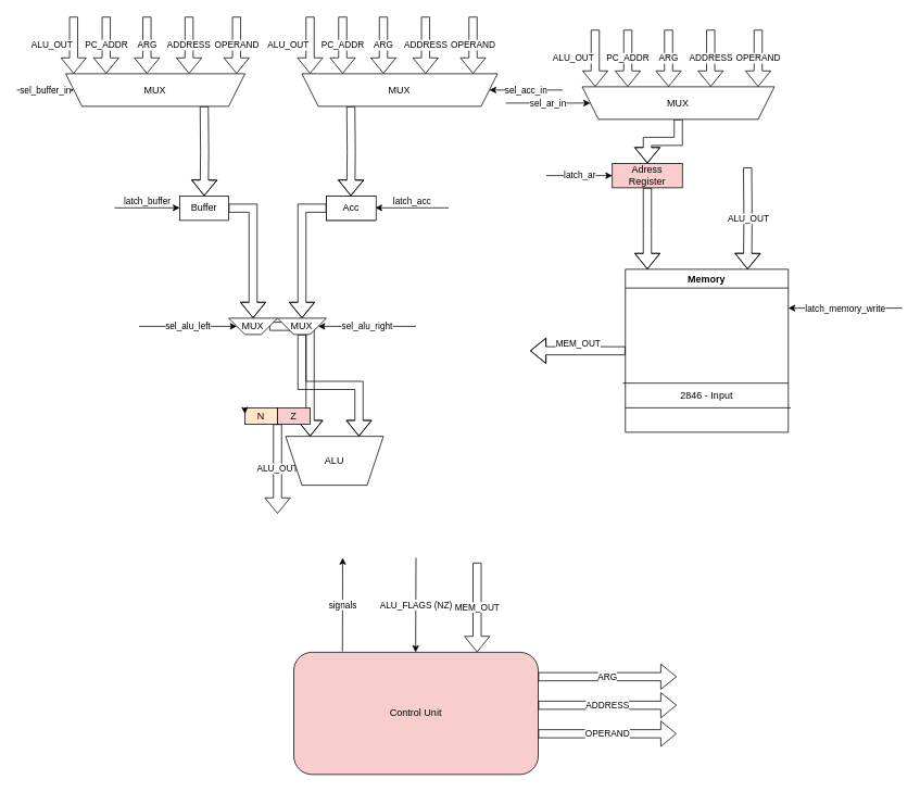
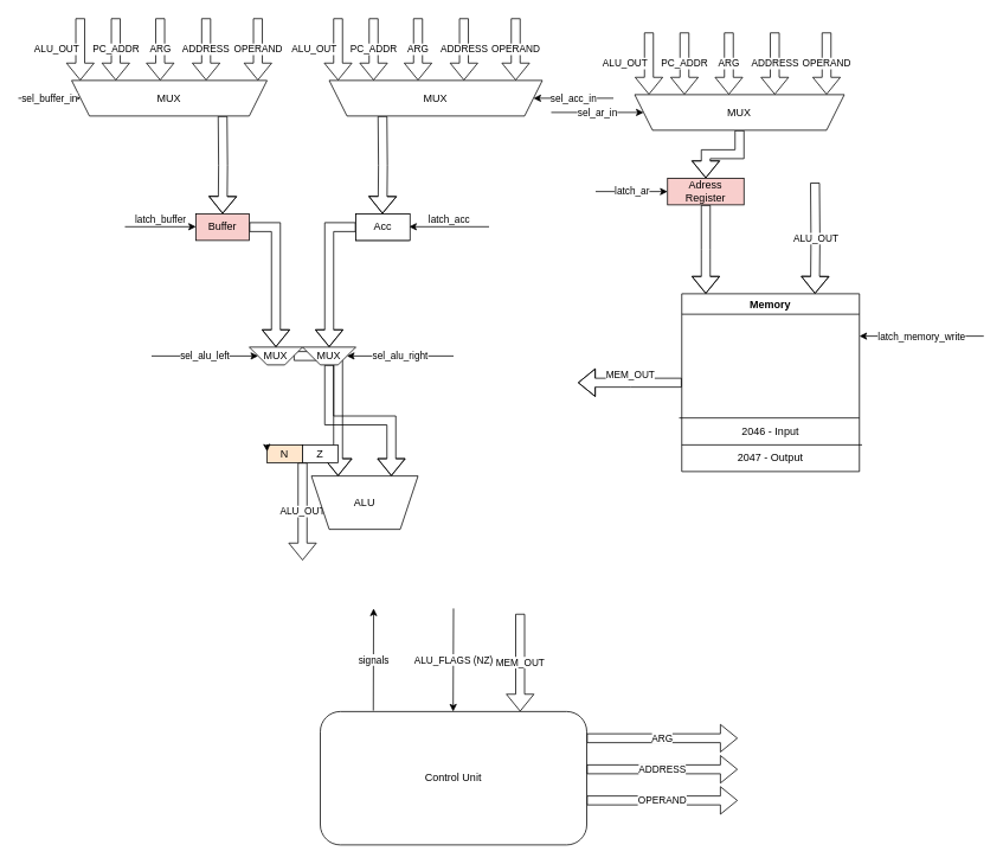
  <mxCell id="0" />
  <mxCell id="1" parent="0" />
  <mxCell id="2" value="ALU_OUT" style="edgeStyle=orthogonalEdgeStyle;rounded=0;orthogonalLoop=1;jettySize=auto;html=1;shape=flexArrow;" parent="1" edge="1"><mxGeometry relative="1" as="geometry"><mxPoint x="340" y="630" as="targetPoint" /><mxPoint x="340" y="520" as="sourcePoint" /></mxGeometry></mxCell>
  <mxCell id="3" value="ALU" style="shape=trapezoid;perimeter=trapezoidPerimeter;whiteSpace=wrap;html=1;fixedSize=1;flipV=1;" parent="1" vertex="1"><mxGeometry x="350" y="535" width="120" height="60" as="geometry" /></mxCell>
  <mxCell id="4" style="edgeStyle=orthogonalEdgeStyle;rounded=0;orthogonalLoop=1;jettySize=auto;html=1;shape=flexArrow;" parent="1" source="5" edge="1"><mxGeometry relative="1" as="geometry"><Array as="points"><mxPoint x="310" y="255" /></Array><mxPoint x="310" y="390" as="targetPoint" /></mxGeometry></mxCell>
- <mxCell id="5" value="Buffer" style="rounded=0;whiteSpace=wrap;html=1;" parent="1" vertex="1"><mxGeometry x="220" y="240" width="60" height="30" as="geometry" /></mxCell>
+ <mxCell id="5" value="Buffer" style="rounded=0;whiteSpace=wrap;html=1;fillColor=#f8cecc;" parent="1" vertex="1"><mxGeometry x="220" y="240" width="60" height="30" as="geometry" /></mxCell>
  <mxCell id="6" style="edgeStyle=orthogonalEdgeStyle;rounded=0;orthogonalLoop=1;jettySize=auto;html=1;shape=flexArrow;" parent="1" source="7" edge="1"><mxGeometry relative="1" as="geometry"><Array as="points"><mxPoint x="370" y="255" /></Array><mxPoint x="370" y="390" as="targetPoint" /></mxGeometry></mxCell>
  <mxCell id="7" value="Acc" style="rounded=0;whiteSpace=wrap;html=1;" parent="1" vertex="1"><mxGeometry x="400" y="240" width="60" height="30" as="geometry" /></mxCell>
  <mxCell id="8" style="edgeStyle=orthogonalEdgeStyle;rounded=0;orthogonalLoop=1;jettySize=auto;html=1;shape=flexArrow;" parent="1" target="5" edge="1"><mxGeometry relative="1" as="geometry"><mxPoint x="250" y="130" as="sourcePoint" /></mxGeometry></mxCell>
  <mxCell id="9" style="edgeStyle=orthogonalEdgeStyle;rounded=0;orthogonalLoop=1;jettySize=auto;html=1;shape=flexArrow;" parent="1" target="7" edge="1"><mxGeometry relative="1" as="geometry"><mxPoint x="430" y="130" as="sourcePoint" /></mxGeometry></mxCell>
  <mxCell id="10" value="latch_buffer" style="endArrow=classic;html=1;rounded=0;verticalAlign=bottom;" parent="1" edge="1"><mxGeometry width="50" height="50" relative="1" as="geometry"><mxPoint x="140" y="254.58" as="sourcePoint" /><mxPoint x="220" y="254.58" as="targetPoint" /></mxGeometry></mxCell>
  <mxCell id="11" value="latch_acc" style="endArrow=classic;html=1;rounded=0;verticalAlign=bottom;" parent="1" edge="1"><mxGeometry width="50" height="50" relative="1" as="geometry"><mxPoint x="550" y="254.58" as="sourcePoint" /><mxPoint x="460" y="254.58" as="targetPoint" /></mxGeometry></mxCell>
  <mxCell id="12" value="MEM_OUT" style="edgeStyle=orthogonalEdgeStyle;rounded=0;orthogonalLoop=1;jettySize=auto;html=1;shape=flexArrow;verticalAlign=bottom;" parent="1" source="13" edge="1"><mxGeometry relative="1" as="geometry"><mxPoint x="650" y="430" as="targetPoint" /></mxGeometry></mxCell>
  <mxCell id="13" value="Memory" style="swimlane;whiteSpace=wrap;html=1;" parent="1" vertex="1"><mxGeometry x="767" y="330" width="200" height="200" as="geometry" /></mxCell>
  <mxCell id="14" value="" style="endArrow=none;html=1;rounded=0;" parent="13" edge="1"><mxGeometry width="50" height="50" relative="1" as="geometry"><mxPoint y="170" as="sourcePoint" /><mxPoint x="203" y="170" as="targetPoint" /></mxGeometry></mxCell>
  <mxCell id="15" value="" style="endArrow=none;html=1;rounded=0;" parent="13" edge="1"><mxGeometry width="50" height="50" relative="1" as="geometry"><mxPoint x="-3" y="139.71" as="sourcePoint" /><mxPoint x="200" y="139.71" as="targetPoint" /></mxGeometry></mxCell>
- <mxCell id="16" value="2846 - Input" style="text;html=1;align=center;verticalAlign=middle;whiteSpace=wrap;rounded=0;" parent="13" vertex="1"><mxGeometry y="140" width="200" height="30" as="geometry" /></mxCell>
+ <mxCell id="16" value="2046 - Input" style="text;html=1;align=center;verticalAlign=middle;whiteSpace=wrap;rounded=0;" parent="13" vertex="1"><mxGeometry y="140" width="200" height="30" as="geometry" /></mxCell>
+ <mxCell id="17" value="2047 - Output" style="text;html=1;align=center;verticalAlign=middle;whiteSpace=wrap;rounded=0;" parent="13" vertex="1"><mxGeometry y="170" width="200" height="30" as="geometry" /></mxCell>
  <mxCell id="18" value="Acc" style="rounded=0;whiteSpace=wrap;html=1;" parent="1" vertex="1"><mxGeometry x="400" y="240" width="61" height="30" as="geometry" /></mxCell>
  <mxCell id="19" style="edgeStyle=orthogonalEdgeStyle;rounded=0;orthogonalLoop=1;jettySize=auto;html=1;entryX=0.5;entryY=0;entryDx=0;entryDy=0;shape=flexArrow;" parent="1" source="20" edge="1"><mxGeometry relative="1" as="geometry"><mxPoint x="794" y="330" as="targetPoint" /></mxGeometry></mxCell>
  <mxCell id="20" value="Adress Register" style="rounded=0;whiteSpace=wrap;html=1;fillColor=#f8cecc;" parent="1" vertex="1"><mxGeometry x="751" y="200" width="86" height="30" as="geometry" /></mxCell>
  <mxCell id="21" value="ALU_OUT" style="edgeStyle=orthogonalEdgeStyle;rounded=0;orthogonalLoop=1;jettySize=auto;html=1;shape=flexArrow;align=right;" parent="1" edge="1"><mxGeometry relative="1" as="geometry"><mxPoint x="730" y="36" as="sourcePoint" /><mxPoint x="730" y="106" as="targetPoint" /></mxGeometry></mxCell>
  <mxCell id="22" value="MUX" style="shape=trapezoid;perimeter=trapezoidPerimeter;whiteSpace=wrap;html=1;fixedSize=1;flipV=1;" parent="1" vertex="1"><mxGeometry x="370" y="90" width="240" height="40" as="geometry" /></mxCell>
  <mxCell id="23" value="MUX" style="shape=trapezoid;perimeter=trapezoidPerimeter;whiteSpace=wrap;html=1;fixedSize=1;flipV=1;" parent="1" vertex="1"><mxGeometry x="80" y="90" width="220" height="40" as="geometry" /></mxCell>
  <mxCell id="24" value="ALU_OUT" style="edgeStyle=orthogonalEdgeStyle;rounded=0;orthogonalLoop=1;jettySize=auto;html=1;entryX=0.75;entryY=0;entryDx=0;entryDy=0;shape=flexArrow;" parent="1" target="13" edge="1"><mxGeometry relative="1" as="geometry"><mxPoint x="917" y="205" as="sourcePoint" /></mxGeometry></mxCell>
  <mxCell id="25" value="latch_ar" style="endArrow=classic;html=1;rounded=0;entryX=0;entryY=0.5;entryDx=0;entryDy=0;" parent="1" target="20" edge="1"><mxGeometry width="50" height="50" relative="1" as="geometry"><mxPoint x="670" y="215" as="sourcePoint" /><mxPoint x="740" y="210" as="targetPoint" /></mxGeometry></mxCell>
  <mxCell id="26" style="edgeStyle=orthogonalEdgeStyle;rounded=0;orthogonalLoop=1;jettySize=auto;html=1;entryX=0.25;entryY=0;entryDx=0;entryDy=0;shape=flexArrow;" parent="1" source="27" target="3" edge="1"><mxGeometry relative="1" as="geometry" /></mxCell>
  <mxCell id="27" value="MUX" style="shape=trapezoid;perimeter=trapezoidPerimeter;whiteSpace=wrap;html=1;fixedSize=1;flipV=1;" parent="1" vertex="1"><mxGeometry x="280" y="390" width="60" height="20" as="geometry" /></mxCell>
  <mxCell id="28" value="sel_alu_left" style="endArrow=classic;html=1;rounded=0;" parent="1" edge="1"><mxGeometry width="50" height="50" relative="1" as="geometry"><mxPoint x="170" y="400" as="sourcePoint" /><mxPoint x="290" y="400" as="targetPoint" /></mxGeometry></mxCell>
  <mxCell id="29" style="edgeStyle=orthogonalEdgeStyle;rounded=0;orthogonalLoop=1;jettySize=auto;html=1;entryX=0.75;entryY=0;entryDx=0;entryDy=0;shape=flexArrow;" parent="1" source="30" target="3" edge="1"><mxGeometry relative="1" as="geometry" /></mxCell>
  <mxCell id="30" value="MUX" style="shape=trapezoid;perimeter=trapezoidPerimeter;whiteSpace=wrap;html=1;fixedSize=1;flipV=1;" parent="1" vertex="1"><mxGeometry x="340" y="390" width="60" height="20" as="geometry" /></mxCell>
  <mxCell id="31" value="sel_alu_right" style="endArrow=classic;html=1;rounded=0;entryX=1;entryY=0.5;entryDx=0;entryDy=0;" parent="1" target="30" edge="1"><mxGeometry width="50" height="50" relative="1" as="geometry"><mxPoint x="510" y="400" as="sourcePoint" /><mxPoint x="300" y="410" as="targetPoint" /></mxGeometry></mxCell>
  <mxCell id="32" value="sel_acc_in" style="endArrow=classic;html=1;rounded=0;entryX=1;entryY=0.5;entryDx=0;entryDy=0;" parent="1" target="22" edge="1"><mxGeometry width="50" height="50" relative="1" as="geometry"><mxPoint x="690" y="110" as="sourcePoint" /><mxPoint x="590" y="100" as="targetPoint" /></mxGeometry></mxCell>
  <mxCell id="33" value="sel_buffer_in" style="endArrow=classic;html=1;rounded=0;entryX=0;entryY=0.5;entryDx=0;entryDy=0;" parent="1" target="23" edge="1"><mxGeometry width="50" height="50" relative="1" as="geometry"><mxPoint x="20" y="110" as="sourcePoint" /><mxPoint x="-10" y="140" as="targetPoint" /></mxGeometry></mxCell>
  <mxCell id="34" value="latch_memory_write" style="endArrow=classic;html=1;rounded=0;" parent="1" edge="1"><mxGeometry width="50" height="50" relative="1" as="geometry"><mxPoint x="1107" y="377.66" as="sourcePoint" /><mxPoint x="967" y="377.66" as="targetPoint" /></mxGeometry></mxCell>
  <mxCell id="35" value="PC_ADDR" style="edgeStyle=orthogonalEdgeStyle;rounded=0;orthogonalLoop=1;jettySize=auto;html=1;shape=flexArrow;align=center;" parent="1" edge="1"><mxGeometry relative="1" as="geometry"><mxPoint x="770" y="36" as="sourcePoint" /><mxPoint x="770" y="106" as="targetPoint" /></mxGeometry></mxCell>
  <mxCell id="36" style="edgeStyle=orthogonalEdgeStyle;rounded=0;orthogonalLoop=1;jettySize=auto;html=1;shape=flexArrow;" parent="1" source="37" target="20" edge="1"><mxGeometry relative="1" as="geometry" /></mxCell>
  <mxCell id="37" value="MUX" style="shape=trapezoid;perimeter=trapezoidPerimeter;whiteSpace=wrap;html=1;fixedSize=1;flipV=1;" parent="1" vertex="1"><mxGeometry x="714" y="106" width="236" height="40" as="geometry" /></mxCell>
  <mxCell id="38" value="sel_ar_in" style="endArrow=classic;html=1;rounded=0;entryX=0;entryY=0.5;entryDx=0;entryDy=0;" parent="1" target="37" edge="1"><mxGeometry width="50" height="50" relative="1" as="geometry"><mxPoint x="620" y="126" as="sourcePoint" /><mxPoint x="550" y="160" as="targetPoint" /></mxGeometry></mxCell>
  <mxCell id="39" value="ARG" style="edgeStyle=orthogonalEdgeStyle;rounded=0;orthogonalLoop=1;jettySize=auto;html=1;shape=flexArrow;" parent="1" edge="1"><mxGeometry relative="1" as="geometry"><mxPoint x="830" y="830" as="targetPoint" /><mxPoint x="660" y="830" as="sourcePoint" /></mxGeometry></mxCell>
  <mxCell id="40" value="OPERAND" style="edgeStyle=orthogonalEdgeStyle;rounded=0;orthogonalLoop=1;jettySize=auto;html=1;shape=flexArrow;" edge="1" parent="1"><mxGeometry relative="1" as="geometry"><mxPoint x="830" y="900" as="targetPoint" /><mxPoint x="660" y="900" as="sourcePoint" /></mxGeometry></mxCell>
- <mxCell id="41" value="Control Unit" style="rounded=1;whiteSpace=wrap;html=1;fillColor=#f8cecc;" parent="1" vertex="1"><mxGeometry x="360" y="800" width="300" height="150" as="geometry" /></mxCell>
+ <mxCell id="41" value="Control Unit" style="rounded=1;whiteSpace=wrap;html=1;" parent="1" vertex="1"><mxGeometry x="360" y="800" width="300" height="150" as="geometry" /></mxCell>
  <mxCell id="42" value="MEM_OUT" style="shape=flexArrow;endArrow=classic;html=1;rounded=0;entryX=0.75;entryY=0;entryDx=0;entryDy=0;" parent="1" target="41" edge="1"><mxGeometry width="50" height="50" relative="1" as="geometry"><mxPoint x="585" y="690" as="sourcePoint" /><mxPoint x="590" y="720" as="targetPoint" /></mxGeometry></mxCell>
  <mxCell id="43" value="N" style="rounded=0;whiteSpace=wrap;html=1;fillColor=#ffe6cc;" parent="1" vertex="1"><mxGeometry x="300" y="500" width="40" height="20" as="geometry" /></mxCell>
  <mxCell id="44" style="edgeStyle=orthogonalEdgeStyle;rounded=0;orthogonalLoop=1;jettySize=auto;html=1;exitX=0;exitY=0.25;exitDx=0;exitDy=0;entryX=0.003;entryY=0.373;entryDx=0;entryDy=0;entryPerimeter=0;" parent="1" source="43" target="43" edge="1"><mxGeometry relative="1" as="geometry" /></mxCell>
- <mxCell id="45" value="Z" style="rounded=0;whiteSpace=wrap;html=1;fillColor=#f8cecc;" parent="1" vertex="1"><mxGeometry x="340" y="500" width="40" height="20" as="geometry" /></mxCell>
+ <mxCell id="45" value="Z" style="rounded=0;whiteSpace=wrap;html=1;" parent="1" vertex="1"><mxGeometry x="340" y="500" width="40" height="20" as="geometry" /></mxCell>
  <mxCell id="46" value="ALU_FLAGS (NZ)" style="endArrow=classic;html=1;rounded=0;entryX=0.312;entryY=-0.027;entryDx=0;entryDy=0;entryPerimeter=0;" parent="1" edge="1"><mxGeometry width="50" height="50" relative="1" as="geometry"><mxPoint x="509.98" y="684.05" as="sourcePoint" /><mxPoint x="509.58" y="800" as="targetPoint" /></mxGeometry></mxCell>
  <mxCell id="47" value="signals" style="endArrow=classic;html=1;rounded=0;exitX=0.199;exitY=-0.007;exitDx=0;exitDy=0;exitPerimeter=0;" parent="1" source="41" edge="1"><mxGeometry width="50" height="50" relative="1" as="geometry"><mxPoint x="417.3" y="800" as="sourcePoint" /><mxPoint x="420" y="684" as="targetPoint" /></mxGeometry></mxCell>
  <mxCell id="48" value="ARG" style="edgeStyle=orthogonalEdgeStyle;rounded=0;orthogonalLoop=1;jettySize=auto;html=1;shape=flexArrow;align=center;" parent="1" edge="1"><mxGeometry relative="1" as="geometry"><mxPoint x="820" y="36" as="sourcePoint" /><mxPoint x="820" y="106" as="targetPoint" /></mxGeometry></mxCell>
  <mxCell id="49" value="ADDRESS" style="edgeStyle=orthogonalEdgeStyle;rounded=0;orthogonalLoop=1;jettySize=auto;html=1;shape=flexArrow;align=center;" parent="1" edge="1"><mxGeometry relative="1" as="geometry"><mxPoint x="871.71" y="36" as="sourcePoint" /><mxPoint x="871.71" y="106" as="targetPoint" /></mxGeometry></mxCell>
  <mxCell id="50" value="ADDRESS" style="edgeStyle=orthogonalEdgeStyle;rounded=0;orthogonalLoop=1;jettySize=auto;html=1;shape=flexArrow;" parent="1" edge="1"><mxGeometry relative="1" as="geometry"><mxPoint x="830" y="865" as="targetPoint" /><mxPoint x="660" y="865" as="sourcePoint" /></mxGeometry></mxCell>
  <mxCell id="51" value="OPERAND" style="edgeStyle=orthogonalEdgeStyle;rounded=0;orthogonalLoop=1;jettySize=auto;html=1;shape=flexArrow;align=center;" edge="1" parent="1"><mxGeometry relative="1" as="geometry"><mxPoint x="930" y="36" as="sourcePoint" /><mxPoint x="930" y="106" as="targetPoint" /></mxGeometry></mxCell>
  <mxCell id="52" value="ALU_OUT" style="edgeStyle=orthogonalEdgeStyle;rounded=0;orthogonalLoop=1;jettySize=auto;html=1;shape=flexArrow;align=right;" edge="1" parent="1"><mxGeometry relative="1" as="geometry"><mxPoint x="380" y="20" as="sourcePoint" /><mxPoint x="380" y="90" as="targetPoint" /></mxGeometry></mxCell>
  <mxCell id="53" value="PC_ADDR" style="edgeStyle=orthogonalEdgeStyle;rounded=0;orthogonalLoop=1;jettySize=auto;html=1;shape=flexArrow;align=center;" edge="1" parent="1"><mxGeometry relative="1" as="geometry"><mxPoint x="420" y="20" as="sourcePoint" /><mxPoint x="420" y="90" as="targetPoint" /></mxGeometry></mxCell>
  <mxCell id="54" value="ARG" style="edgeStyle=orthogonalEdgeStyle;rounded=0;orthogonalLoop=1;jettySize=auto;html=1;shape=flexArrow;align=center;" edge="1" parent="1"><mxGeometry relative="1" as="geometry"><mxPoint x="470" y="20" as="sourcePoint" /><mxPoint x="470" y="90" as="targetPoint" /></mxGeometry></mxCell>
  <mxCell id="55" value="ADDRESS" style="edgeStyle=orthogonalEdgeStyle;rounded=0;orthogonalLoop=1;jettySize=auto;html=1;shape=flexArrow;align=center;" edge="1" parent="1"><mxGeometry relative="1" as="geometry"><mxPoint x="521.71" y="20" as="sourcePoint" /><mxPoint x="521.71" y="90" as="targetPoint" /></mxGeometry></mxCell>
  <mxCell id="56" value="OPERAND" style="edgeStyle=orthogonalEdgeStyle;rounded=0;orthogonalLoop=1;jettySize=auto;html=1;shape=flexArrow;align=center;" edge="1" parent="1"><mxGeometry relative="1" as="geometry"><mxPoint x="580" y="20" as="sourcePoint" /><mxPoint x="580" y="90" as="targetPoint" /></mxGeometry></mxCell>
  <mxCell id="57" value="ALU_OUT" style="edgeStyle=orthogonalEdgeStyle;rounded=0;orthogonalLoop=1;jettySize=auto;html=1;shape=flexArrow;align=right;" edge="1" parent="1"><mxGeometry relative="1" as="geometry"><mxPoint x="89.71" y="20" as="sourcePoint" /><mxPoint x="89.71" y="90" as="targetPoint" /></mxGeometry></mxCell>
  <mxCell id="58" value="PC_ADDR" style="edgeStyle=orthogonalEdgeStyle;rounded=0;orthogonalLoop=1;jettySize=auto;html=1;shape=flexArrow;align=center;" edge="1" parent="1"><mxGeometry relative="1" as="geometry"><mxPoint x="129.71" y="20" as="sourcePoint" /><mxPoint x="129.71" y="90" as="targetPoint" /></mxGeometry></mxCell>
  <mxCell id="59" value="ARG" style="edgeStyle=orthogonalEdgeStyle;rounded=0;orthogonalLoop=1;jettySize=auto;html=1;shape=flexArrow;align=center;" edge="1" parent="1"><mxGeometry relative="1" as="geometry"><mxPoint x="179.71" y="20" as="sourcePoint" /><mxPoint x="179.71" y="90" as="targetPoint" /></mxGeometry></mxCell>
  <mxCell id="60" value="ADDRESS" style="edgeStyle=orthogonalEdgeStyle;rounded=0;orthogonalLoop=1;jettySize=auto;html=1;shape=flexArrow;align=center;" edge="1" parent="1"><mxGeometry relative="1" as="geometry"><mxPoint x="231.42" y="20" as="sourcePoint" /><mxPoint x="231.42" y="90" as="targetPoint" /></mxGeometry></mxCell>
  <mxCell id="61" value="OPERAND" style="edgeStyle=orthogonalEdgeStyle;rounded=0;orthogonalLoop=1;jettySize=auto;html=1;shape=flexArrow;align=center;" edge="1" parent="1"><mxGeometry relative="1" as="geometry"><mxPoint x="289.71" y="20" as="sourcePoint" /><mxPoint x="289.71" y="90" as="targetPoint" /></mxGeometry></mxCell>
